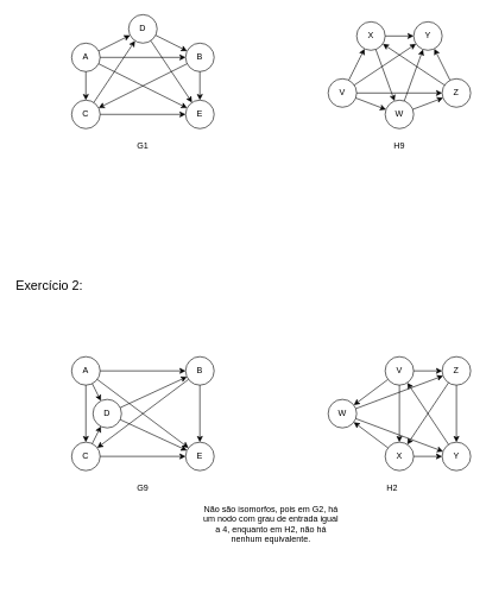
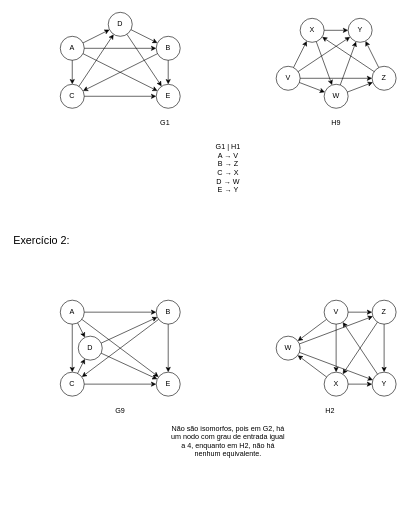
  <mxCell id="0" />
  <mxCell id="1" parent="0" />
  <mxCell id="2" value="A" style="ellipse;whiteSpace=wrap;html=1;aspect=fixed;" vertex="1" parent="1"><mxGeometry x="100" y="60" width="40" height="40" as="geometry" /></mxCell>
  <mxCell id="3" value="B" style="ellipse;whiteSpace=wrap;html=1;aspect=fixed;" vertex="1" parent="1"><mxGeometry x="260" y="60" width="40" height="40" as="geometry" /></mxCell>
  <mxCell id="4" value="C" style="ellipse;whiteSpace=wrap;html=1;aspect=fixed;" vertex="1" parent="1"><mxGeometry x="100" y="140" width="40" height="40" as="geometry" /></mxCell>
  <mxCell id="5" value="D" style="ellipse;whiteSpace=wrap;html=1;aspect=fixed;" vertex="1" parent="1"><mxGeometry x="180" y="20" width="40" height="40" as="geometry" /></mxCell>
  <mxCell id="6" value="E" style="ellipse;whiteSpace=wrap;html=1;aspect=fixed;" vertex="1" parent="1"><mxGeometry x="260" y="140" width="40" height="40" as="geometry" /></mxCell>
- <mxCell id="7" value="G1" style="text;html=1;align=center;verticalAlign=middle;whiteSpace=wrap;rounded=0;" vertex="1" parent="1"><mxGeometry x="170" y="190" width="60" height="30" as="geometry" /></mxCell>
+ <mxCell id="7" value="G1" style="text;html=1;align=center;verticalAlign=middle;whiteSpace=wrap;rounded=0;" vertex="1" parent="1"><mxGeometry x="245" y="190" width="60" height="30" as="geometry" /></mxCell>
  <mxCell id="8" value="" style="endArrow=none;html=1;rounded=0;startArrow=classic;startFill=1;" edge="1" parent="1" source="5" target="2"><mxGeometry width="50" height="50" relative="1" as="geometry"><mxPoint x="370" y="190" as="sourcePoint" /><mxPoint x="420" y="140" as="targetPoint" /></mxGeometry></mxCell>
  <mxCell id="9" value="" style="endArrow=none;html=1;rounded=0;startArrow=classic;startFill=1;" edge="1" parent="1" source="4" target="2"><mxGeometry width="50" height="50" relative="1" as="geometry"><mxPoint x="370" y="190" as="sourcePoint" /><mxPoint x="420" y="140" as="targetPoint" /></mxGeometry></mxCell>
  <mxCell id="10" value="" style="endArrow=none;html=1;rounded=0;startArrow=classic;startFill=1;" edge="1" parent="1" source="5" target="4"><mxGeometry width="50" height="50" relative="1" as="geometry"><mxPoint x="370" y="190" as="sourcePoint" /><mxPoint x="420" y="140" as="targetPoint" /></mxGeometry></mxCell>
  <mxCell id="11" value="" style="endArrow=none;html=1;rounded=0;startArrow=classic;startFill=1;" edge="1" parent="1" source="3" target="5"><mxGeometry width="50" height="50" relative="1" as="geometry"><mxPoint x="370" y="190" as="sourcePoint" /><mxPoint x="420" y="140" as="targetPoint" /></mxGeometry></mxCell>
  <mxCell id="12" value="" style="endArrow=none;html=1;rounded=0;startArrow=classic;startFill=1;" edge="1" parent="1" source="6" target="5"><mxGeometry width="50" height="50" relative="1" as="geometry"><mxPoint x="370" y="190" as="sourcePoint" /><mxPoint x="420" y="140" as="targetPoint" /></mxGeometry></mxCell>
  <mxCell id="13" value="" style="endArrow=none;html=1;rounded=0;startArrow=classic;startFill=1;" edge="1" parent="1" source="6" target="3"><mxGeometry width="50" height="50" relative="1" as="geometry"><mxPoint x="370" y="190" as="sourcePoint" /><mxPoint x="420" y="140" as="targetPoint" /></mxGeometry></mxCell>
  <mxCell id="14" value="" style="endArrow=none;html=1;rounded=0;startArrow=classic;startFill=1;" edge="1" parent="1" source="3" target="2"><mxGeometry width="50" height="50" relative="1" as="geometry"><mxPoint x="370" y="190" as="sourcePoint" /><mxPoint x="420" y="140" as="targetPoint" /></mxGeometry></mxCell>
  <mxCell id="15" value="" style="endArrow=none;html=1;rounded=0;startArrow=classic;startFill=1;" edge="1" parent="1" source="6" target="4"><mxGeometry width="50" height="50" relative="1" as="geometry"><mxPoint x="370" y="190" as="sourcePoint" /><mxPoint x="420" y="140" as="targetPoint" /></mxGeometry></mxCell>
  <mxCell id="16" value="" style="endArrow=none;html=1;rounded=0;startArrow=classic;startFill=1;" edge="1" parent="1" source="6" target="2"><mxGeometry width="50" height="50" relative="1" as="geometry"><mxPoint x="370" y="190" as="sourcePoint" /><mxPoint x="420" y="140" as="targetPoint" /></mxGeometry></mxCell>
  <mxCell id="17" value="" style="endArrow=none;html=1;rounded=0;startArrow=classic;startFill=1;" edge="1" parent="1" source="4" target="3"><mxGeometry width="50" height="50" relative="1" as="geometry"><mxPoint x="370" y="190" as="sourcePoint" /><mxPoint x="420" y="140" as="targetPoint" /></mxGeometry></mxCell>
  <mxCell id="18" value="V" style="ellipse;whiteSpace=wrap;html=1;aspect=fixed;" vertex="1" parent="1"><mxGeometry x="460" y="110" width="40" height="40" as="geometry" /></mxCell>
  <mxCell id="19" value="Z" style="ellipse;whiteSpace=wrap;html=1;aspect=fixed;" vertex="1" parent="1"><mxGeometry x="620" y="110" width="40" height="40" as="geometry" /></mxCell>
  <mxCell id="20" value="X" style="ellipse;whiteSpace=wrap;html=1;aspect=fixed;" vertex="1" parent="1"><mxGeometry x="500" y="30" width="40" height="40" as="geometry" /></mxCell>
  <mxCell id="21" value="W" style="ellipse;whiteSpace=wrap;html=1;aspect=fixed;" vertex="1" parent="1"><mxGeometry x="540" y="140" width="40" height="40" as="geometry" /></mxCell>
  <mxCell id="22" value="Y" style="ellipse;whiteSpace=wrap;html=1;aspect=fixed;" vertex="1" parent="1"><mxGeometry x="580" y="30" width="40" height="40" as="geometry" /></mxCell>
  <mxCell id="23" value="H9" style="text;html=1;align=center;verticalAlign=middle;whiteSpace=wrap;rounded=0;" vertex="1" parent="1"><mxGeometry x="530" y="190" width="60" height="30" as="geometry" /></mxCell>
  <mxCell id="24" value="" style="endArrow=none;html=1;rounded=0;startArrow=classic;startFill=1;" edge="1" parent="1" source="21" target="18"><mxGeometry width="50" height="50" relative="1" as="geometry"><mxPoint x="730" y="190" as="sourcePoint" /><mxPoint x="780" y="140" as="targetPoint" /></mxGeometry></mxCell>
  <mxCell id="25" value="" style="endArrow=none;html=1;rounded=0;startArrow=classic;startFill=1;" edge="1" parent="1" source="20" target="18"><mxGeometry width="50" height="50" relative="1" as="geometry"><mxPoint x="730" y="190" as="sourcePoint" /><mxPoint x="780" y="140" as="targetPoint" /></mxGeometry></mxCell>
  <mxCell id="26" value="" style="endArrow=none;html=1;rounded=0;startArrow=classic;startFill=1;" edge="1" parent="1" source="21" target="20"><mxGeometry width="50" height="50" relative="1" as="geometry"><mxPoint x="730" y="190" as="sourcePoint" /><mxPoint x="780" y="140" as="targetPoint" /></mxGeometry></mxCell>
  <mxCell id="27" value="" style="endArrow=none;html=1;rounded=0;startArrow=classic;startFill=1;" edge="1" parent="1" source="19" target="21"><mxGeometry width="50" height="50" relative="1" as="geometry"><mxPoint x="730" y="190" as="sourcePoint" /><mxPoint x="780" y="140" as="targetPoint" /></mxGeometry></mxCell>
  <mxCell id="28" value="" style="endArrow=none;html=1;rounded=0;startArrow=classic;startFill=1;" edge="1" parent="1" source="22" target="21"><mxGeometry width="50" height="50" relative="1" as="geometry"><mxPoint x="730" y="190" as="sourcePoint" /><mxPoint x="780" y="140" as="targetPoint" /></mxGeometry></mxCell>
  <mxCell id="29" value="" style="endArrow=none;html=1;rounded=0;startArrow=classic;startFill=1;" edge="1" parent="1" source="22" target="19"><mxGeometry width="50" height="50" relative="1" as="geometry"><mxPoint x="730" y="190" as="sourcePoint" /><mxPoint x="780" y="140" as="targetPoint" /></mxGeometry></mxCell>
  <mxCell id="30" value="" style="endArrow=none;html=1;rounded=0;startArrow=classic;startFill=1;" edge="1" parent="1" source="19" target="18"><mxGeometry width="50" height="50" relative="1" as="geometry"><mxPoint x="730" y="190" as="sourcePoint" /><mxPoint x="780" y="140" as="targetPoint" /></mxGeometry></mxCell>
  <mxCell id="31" value="" style="endArrow=none;html=1;rounded=0;startArrow=classic;startFill=1;" edge="1" parent="1" source="22" target="20"><mxGeometry width="50" height="50" relative="1" as="geometry"><mxPoint x="730" y="190" as="sourcePoint" /><mxPoint x="780" y="140" as="targetPoint" /></mxGeometry></mxCell>
  <mxCell id="32" value="" style="endArrow=none;html=1;rounded=0;startArrow=classic;startFill=1;" edge="1" parent="1" source="22" target="18"><mxGeometry width="50" height="50" relative="1" as="geometry"><mxPoint x="730" y="190" as="sourcePoint" /><mxPoint x="780" y="140" as="targetPoint" /></mxGeometry></mxCell>
  <mxCell id="33" value="" style="endArrow=none;html=1;rounded=0;startArrow=classic;startFill=1;" edge="1" parent="1" source="20" target="19"><mxGeometry width="50" height="50" relative="1" as="geometry"><mxPoint x="730" y="190" as="sourcePoint" /><mxPoint x="780" y="140" as="targetPoint" /></mxGeometry></mxCell>
+ <mxCell id="34" value="&lt;div&gt;G1 | H1&lt;/div&gt;A → V&lt;div&gt;B → Z&lt;br&gt;&lt;/div&gt;&lt;div&gt;C → X&lt;br&gt;&lt;/div&gt;&lt;div&gt;D → W&lt;br&gt;&lt;/div&gt;&lt;div&gt;E → Y&lt;br&gt;&lt;/div&gt;" style="text;html=1;align=center;verticalAlign=middle;whiteSpace=wrap;rounded=0;" vertex="1" parent="1"><mxGeometry x="340" y="220" width="80" height="120" as="geometry" /></mxCell>
  <mxCell id="35" value="Exercício 2:" style="text;html=1;align=left;verticalAlign=bottom;whiteSpace=wrap;rounded=0;fontSize=18;" vertex="1" parent="1"><mxGeometry x="20" y="375" width="160" height="40" as="geometry" /></mxCell>
  <mxCell id="36" value="A" style="ellipse;whiteSpace=wrap;html=1;aspect=fixed;" vertex="1" parent="1"><mxGeometry x="100" y="500" width="40" height="40" as="geometry" /></mxCell>
  <mxCell id="37" value="B" style="ellipse;whiteSpace=wrap;html=1;aspect=fixed;" vertex="1" parent="1"><mxGeometry x="260" y="500" width="40" height="40" as="geometry" /></mxCell>
  <mxCell id="38" value="C" style="ellipse;whiteSpace=wrap;html=1;aspect=fixed;" vertex="1" parent="1"><mxGeometry x="100" y="620" width="40" height="40" as="geometry" /></mxCell>
  <mxCell id="39" value="D" style="ellipse;whiteSpace=wrap;html=1;aspect=fixed;" vertex="1" parent="1"><mxGeometry x="130" y="560" width="40" height="40" as="geometry" /></mxCell>
  <mxCell id="40" value="E" style="ellipse;whiteSpace=wrap;html=1;aspect=fixed;" vertex="1" parent="1"><mxGeometry x="260" y="620" width="40" height="40" as="geometry" /></mxCell>
  <mxCell id="41" value="G9" style="text;html=1;align=center;verticalAlign=middle;whiteSpace=wrap;rounded=0;" vertex="1" parent="1"><mxGeometry x="170" y="670" width="60" height="30" as="geometry" /></mxCell>
  <mxCell id="42" value="" style="endArrow=none;html=1;rounded=0;startArrow=classic;startFill=1;" edge="1" parent="1" source="39" target="36"><mxGeometry width="50" height="50" relative="1" as="geometry"><mxPoint x="370" y="670" as="sourcePoint" /><mxPoint x="420" y="620" as="targetPoint" /></mxGeometry></mxCell>
  <mxCell id="43" value="" style="endArrow=none;html=1;rounded=0;startArrow=classic;startFill=1;" edge="1" parent="1" source="38" target="36"><mxGeometry width="50" height="50" relative="1" as="geometry"><mxPoint x="370" y="670" as="sourcePoint" /><mxPoint x="420" y="620" as="targetPoint" /></mxGeometry></mxCell>
  <mxCell id="44" value="" style="endArrow=none;html=1;rounded=0;startArrow=classic;startFill=1;" edge="1" parent="1" source="39" target="38"><mxGeometry width="50" height="50" relative="1" as="geometry"><mxPoint x="370" y="670" as="sourcePoint" /><mxPoint x="420" y="620" as="targetPoint" /></mxGeometry></mxCell>
  <mxCell id="45" value="" style="endArrow=none;html=1;rounded=0;startArrow=classic;startFill=1;" edge="1" parent="1" source="37" target="39"><mxGeometry width="50" height="50" relative="1" as="geometry"><mxPoint x="370" y="670" as="sourcePoint" /><mxPoint x="420" y="620" as="targetPoint" /></mxGeometry></mxCell>
  <mxCell id="46" value="" style="endArrow=none;html=1;rounded=0;startArrow=classic;startFill=1;" edge="1" parent="1" source="40" target="39"><mxGeometry width="50" height="50" relative="1" as="geometry"><mxPoint x="370" y="670" as="sourcePoint" /><mxPoint x="420" y="620" as="targetPoint" /></mxGeometry></mxCell>
  <mxCell id="47" value="" style="endArrow=none;html=1;rounded=0;startArrow=classic;startFill=1;" edge="1" parent="1" source="40" target="37"><mxGeometry width="50" height="50" relative="1" as="geometry"><mxPoint x="370" y="670" as="sourcePoint" /><mxPoint x="420" y="620" as="targetPoint" /></mxGeometry></mxCell>
  <mxCell id="48" value="" style="endArrow=none;html=1;rounded=0;startArrow=classic;startFill=1;" edge="1" parent="1" source="37" target="36"><mxGeometry width="50" height="50" relative="1" as="geometry"><mxPoint x="370" y="670" as="sourcePoint" /><mxPoint x="420" y="620" as="targetPoint" /></mxGeometry></mxCell>
  <mxCell id="49" value="" style="endArrow=none;html=1;rounded=0;startArrow=classic;startFill=1;" edge="1" parent="1" source="40" target="38"><mxGeometry width="50" height="50" relative="1" as="geometry"><mxPoint x="370" y="670" as="sourcePoint" /><mxPoint x="420" y="620" as="targetPoint" /></mxGeometry></mxCell>
  <mxCell id="50" value="" style="endArrow=none;html=1;rounded=0;startArrow=classic;startFill=1;" edge="1" parent="1" source="40" target="36"><mxGeometry width="50" height="50" relative="1" as="geometry"><mxPoint x="370" y="670" as="sourcePoint" /><mxPoint x="420" y="620" as="targetPoint" /></mxGeometry></mxCell>
  <mxCell id="51" value="" style="endArrow=none;html=1;rounded=0;startArrow=classic;startFill=1;" edge="1" parent="1" source="38" target="37"><mxGeometry width="50" height="50" relative="1" as="geometry"><mxPoint x="370" y="670" as="sourcePoint" /><mxPoint x="420" y="620" as="targetPoint" /></mxGeometry></mxCell>
  <mxCell id="52" value="V" style="ellipse;whiteSpace=wrap;html=1;aspect=fixed;" vertex="1" parent="1"><mxGeometry x="540" y="500" width="40" height="40" as="geometry" /></mxCell>
  <mxCell id="53" value="Z" style="ellipse;whiteSpace=wrap;html=1;aspect=fixed;" vertex="1" parent="1"><mxGeometry x="620" y="500" width="40" height="40" as="geometry" /></mxCell>
  <mxCell id="54" value="X" style="ellipse;whiteSpace=wrap;html=1;aspect=fixed;" vertex="1" parent="1"><mxGeometry x="540" y="620" width="40" height="40" as="geometry" /></mxCell>
  <mxCell id="55" value="W" style="ellipse;whiteSpace=wrap;html=1;aspect=fixed;" vertex="1" parent="1"><mxGeometry x="460" y="560" width="40" height="40" as="geometry" /></mxCell>
  <mxCell id="56" value="Y" style="ellipse;whiteSpace=wrap;html=1;aspect=fixed;" vertex="1" parent="1"><mxGeometry x="620" y="620" width="40" height="40" as="geometry" /></mxCell>
  <mxCell id="57" value="H2" style="text;html=1;align=center;verticalAlign=middle;whiteSpace=wrap;rounded=0;" vertex="1" parent="1"><mxGeometry x="520" y="670" width="60" height="30" as="geometry" /></mxCell>
  <mxCell id="58" value="" style="endArrow=none;html=1;rounded=0;startArrow=classic;startFill=1;" edge="1" parent="1" source="55" target="52"><mxGeometry width="50" height="50" relative="1" as="geometry"><mxPoint x="730" y="670" as="sourcePoint" /><mxPoint x="780" y="620" as="targetPoint" /></mxGeometry></mxCell>
  <mxCell id="59" value="" style="endArrow=none;html=1;rounded=0;startArrow=classic;startFill=1;" edge="1" parent="1" source="54" target="52"><mxGeometry width="50" height="50" relative="1" as="geometry"><mxPoint x="730" y="670" as="sourcePoint" /><mxPoint x="780" y="620" as="targetPoint" /></mxGeometry></mxCell>
  <mxCell id="60" value="" style="endArrow=none;html=1;rounded=0;startArrow=classic;startFill=1;" edge="1" parent="1" source="55" target="54"><mxGeometry width="50" height="50" relative="1" as="geometry"><mxPoint x="730" y="670" as="sourcePoint" /><mxPoint x="780" y="620" as="targetPoint" /></mxGeometry></mxCell>
  <mxCell id="61" value="" style="endArrow=none;html=1;rounded=0;startArrow=classic;startFill=1;" edge="1" parent="1" source="53" target="55"><mxGeometry width="50" height="50" relative="1" as="geometry"><mxPoint x="730" y="670" as="sourcePoint" /><mxPoint x="780" y="620" as="targetPoint" /></mxGeometry></mxCell>
  <mxCell id="62" value="" style="endArrow=none;html=1;rounded=0;startArrow=classic;startFill=1;" edge="1" parent="1" source="56" target="55"><mxGeometry width="50" height="50" relative="1" as="geometry"><mxPoint x="730" y="670" as="sourcePoint" /><mxPoint x="780" y="620" as="targetPoint" /></mxGeometry></mxCell>
  <mxCell id="63" value="" style="endArrow=none;html=1;rounded=0;startArrow=classic;startFill=1;" edge="1" parent="1" source="56" target="53"><mxGeometry width="50" height="50" relative="1" as="geometry"><mxPoint x="730" y="670" as="sourcePoint" /><mxPoint x="780" y="620" as="targetPoint" /></mxGeometry></mxCell>
  <mxCell id="64" value="" style="endArrow=none;html=1;rounded=0;startArrow=classic;startFill=1;" edge="1" parent="1" source="53" target="52"><mxGeometry width="50" height="50" relative="1" as="geometry"><mxPoint x="730" y="670" as="sourcePoint" /><mxPoint x="780" y="620" as="targetPoint" /></mxGeometry></mxCell>
  <mxCell id="65" value="" style="endArrow=none;html=1;rounded=0;startArrow=classic;startFill=1;" edge="1" parent="1" source="56" target="54"><mxGeometry width="50" height="50" relative="1" as="geometry"><mxPoint x="730" y="670" as="sourcePoint" /><mxPoint x="780" y="620" as="targetPoint" /></mxGeometry></mxCell>
  <mxCell id="66" value="" style="endArrow=classic;html=1;rounded=0;startArrow=none;startFill=0;endFill=1;" edge="1" parent="1" source="56" target="52"><mxGeometry width="50" height="50" relative="1" as="geometry"><mxPoint x="730" y="670" as="sourcePoint" /><mxPoint x="780" y="620" as="targetPoint" /></mxGeometry></mxCell>
  <mxCell id="67" value="" style="endArrow=none;html=1;rounded=0;startArrow=classic;startFill=1;" edge="1" parent="1" source="54" target="53"><mxGeometry width="50" height="50" relative="1" as="geometry"><mxPoint x="730" y="670" as="sourcePoint" /><mxPoint x="780" y="620" as="targetPoint" /></mxGeometry></mxCell>
  <mxCell id="68" value="Não são isomorfos, pois em G2, há um nodo com grau de entrada igual a 4, enquanto em H2, não há nenhum equivalente." style="text;html=1;align=center;verticalAlign=top;whiteSpace=wrap;rounded=0;" vertex="1" parent="1"><mxGeometry x="280" y="700" width="200" height="120" as="geometry" /></mxCell>
